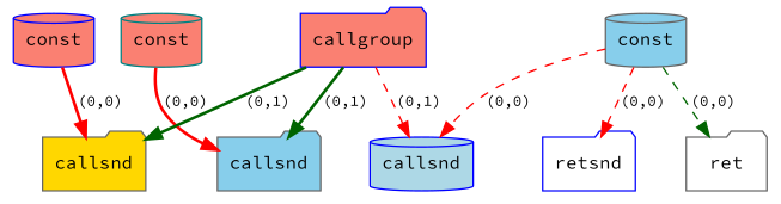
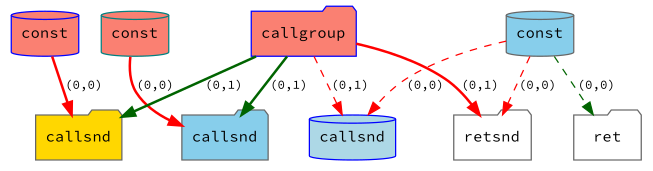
  digraph {
    fontname="Source Code Pro"
    rankdir=TB
    node [color=gray40 fillcolor=salmon fontname="Source Code Pro" fontsize=12 shape=folder style="rounded,filled"]
    edge [color=red fontname="Source Code Pro" fontsize=10 style=bold]
    n1 [color=teal label=const shape=cylinder]
    n2 [fillcolor=skyblue label=callsnd]
    n3 [color=blue label=const shape=cylinder]
    n4 [fillcolor=gold label=callsnd]
    n5 [fillcolor=skyblue label=const shape=cylinder]
    n6 [color=blue fillcolor=lightblue label=callsnd shape=cylinder]
-   n7 [color=blue fillcolor=white label=retsnd]
+   n7 [fillcolor=white label=retsnd]
    n8 [fillcolor=white label=ret]
    n9 [color=blue label=callgroup]
    n1 -> n2 [label="(0,0)"]
    n3 -> n4 [label="(0,0)"]
    n5 -> n6 [label="(0,0)" style=dashed]
    n5 -> n7 [label="(0,0)" style=dashed]
    n5 -> n8 [color=darkgreen label="(0,0)" style=dashed]
    n9 -> n2 [color=darkgreen label="(0,1)"]
    n9 -> n4 [color=darkgreen label="(0,1)"]
    n9 -> n6 [label="(0,1)" style=dashed]
+   n9 -> n7 [label="(0,1)"]
  }
